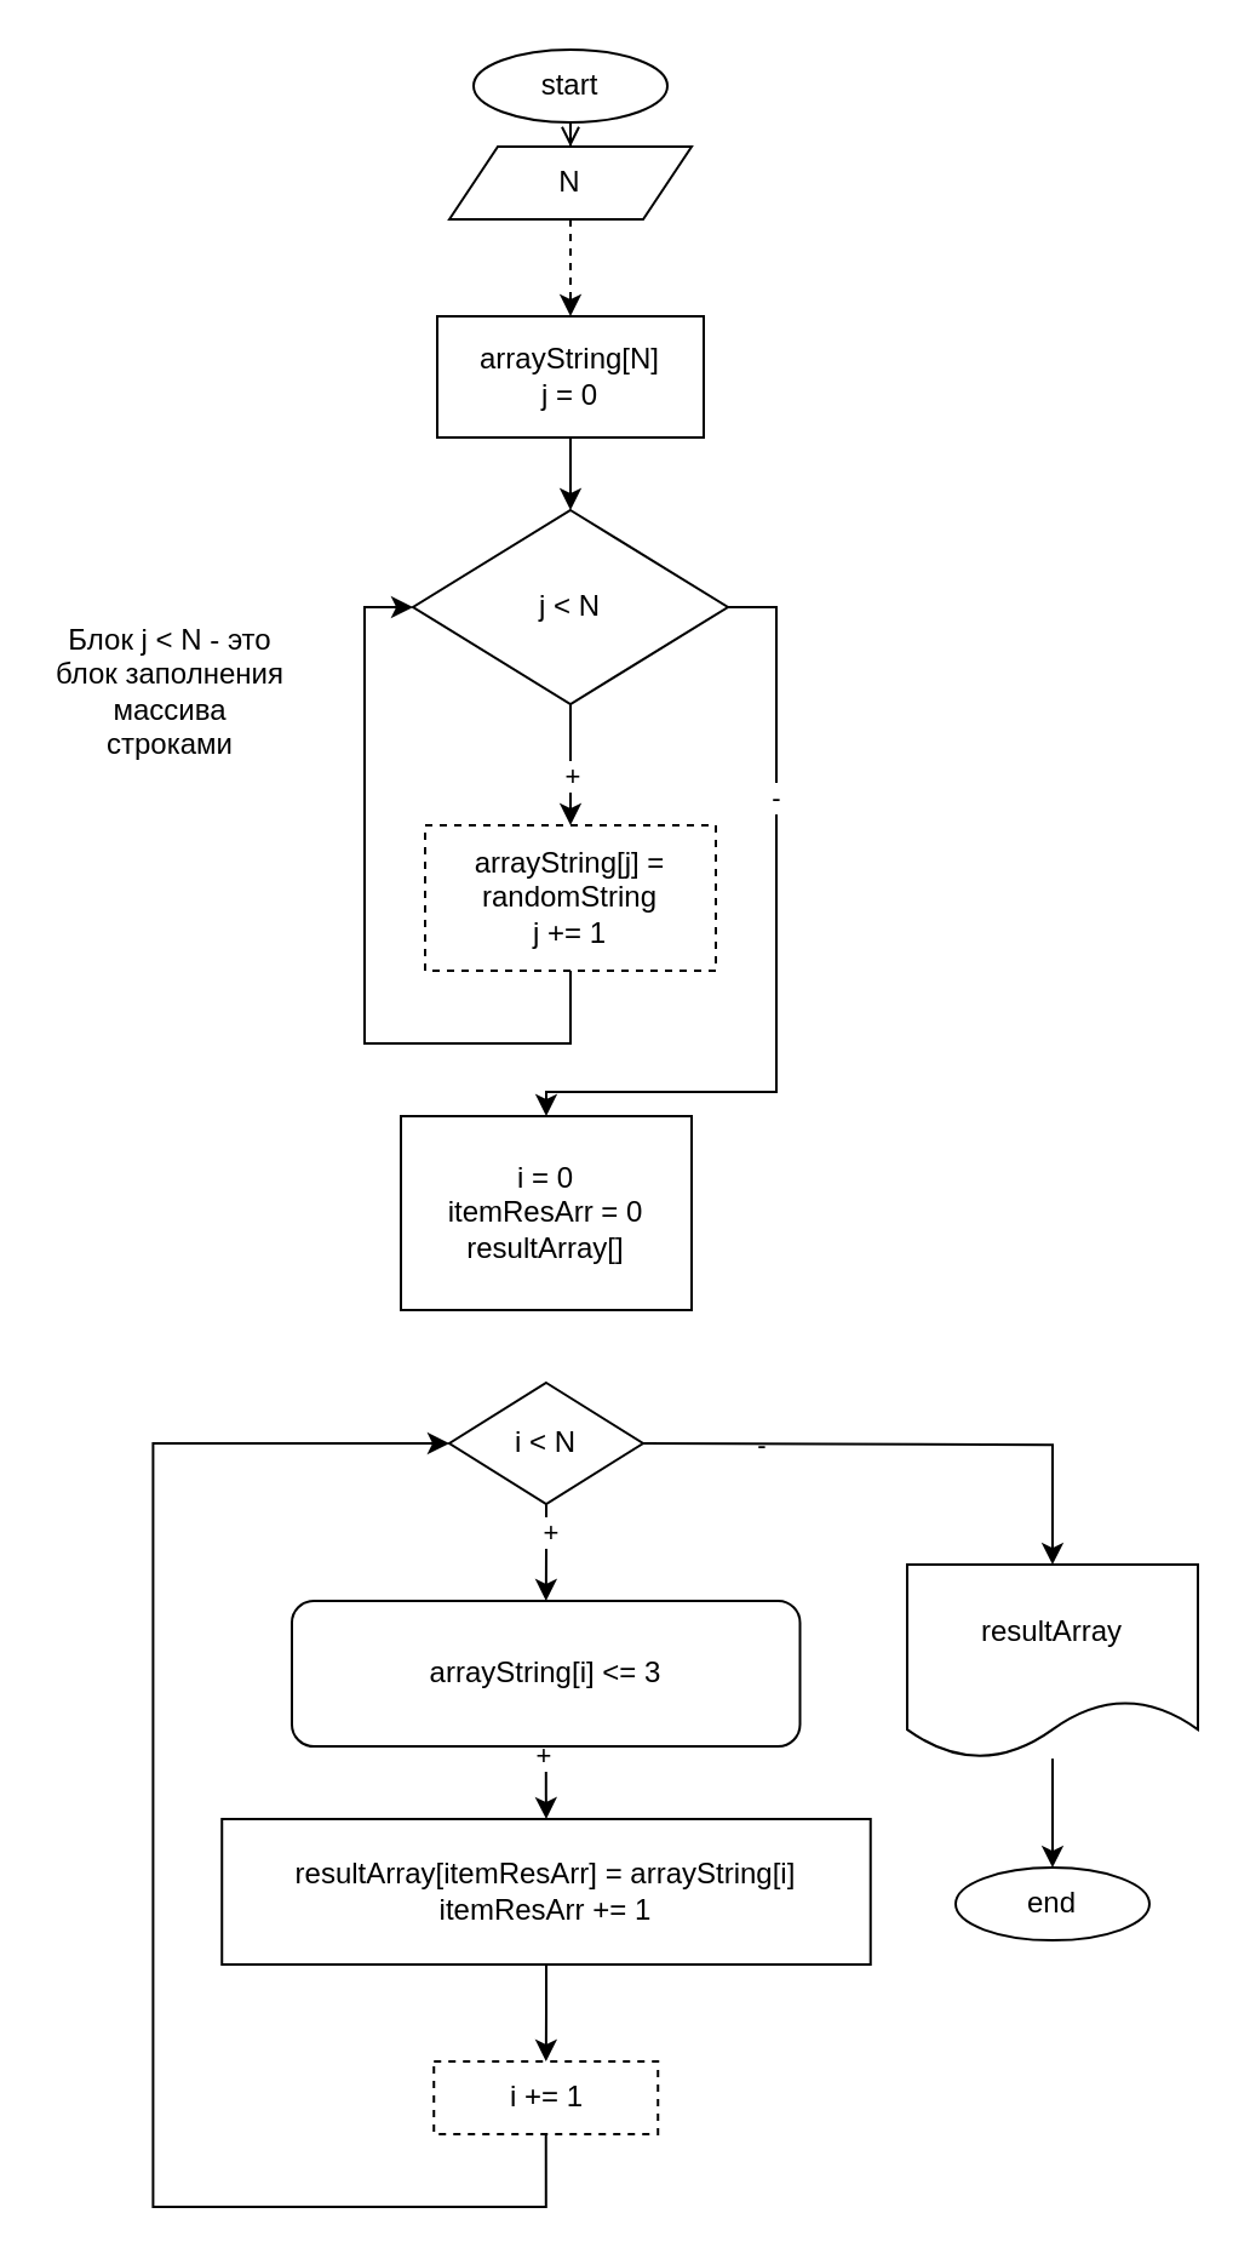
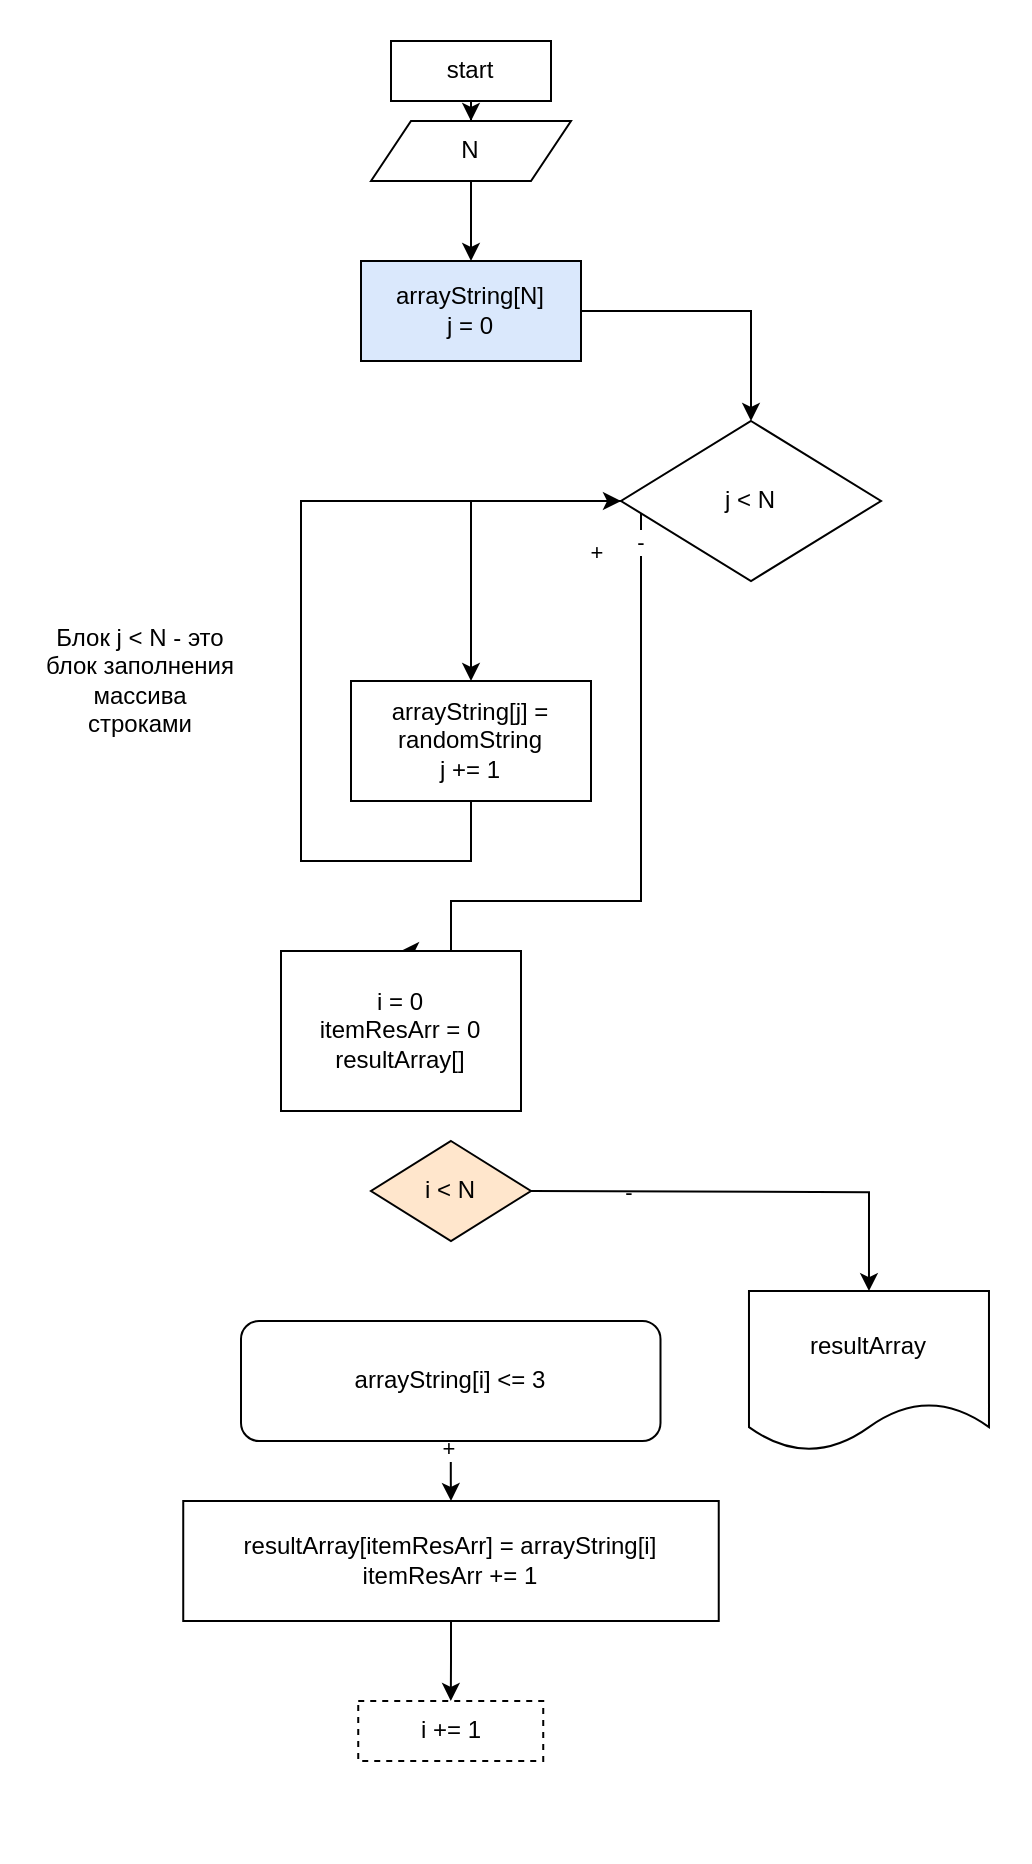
  <mxCell id="0" />
  <mxCell id="1" parent="0" />
- <mxCell id="2" value="" style="edgeStyle=orthogonalEdgeStyle;rounded=0;orthogonalLoop=1;jettySize=auto;html=1;endArrow=open;" edge="1" parent="1" source="3" target="12"><mxGeometry relative="1" as="geometry" /></mxCell>
- <mxCell id="3" value="start" style="ellipse;whiteSpace=wrap;html=1;" vertex="1" parent="1"><mxGeometry x="195" y="20" width="80" height="30" as="geometry" /></mxCell>
+ <mxCell id="2" value="" style="edgeStyle=orthogonalEdgeStyle;rounded=0;orthogonalLoop=1;jettySize=auto;html=1;" edge="1" parent="1" source="3" target="12"><mxGeometry relative="1" as="geometry" /></mxCell>
+ <mxCell id="3" value="start" style="whiteSpace=wrap;html=1;rounded=0;" vertex="1" parent="1"><mxGeometry x="195" y="20" width="80" height="30" as="geometry" /></mxCell>
  <mxCell id="4" value="" style="edgeStyle=orthogonalEdgeStyle;rounded=0;orthogonalLoop=1;jettySize=auto;html=1;" edge="1" parent="1" source="5" target="10"><mxGeometry relative="1" as="geometry" /></mxCell>
- <mxCell id="5" value="&lt;div&gt;arrayString[N]&lt;/div&gt;&lt;div&gt;j = 0&lt;/div&gt;" style="rounded=0;whiteSpace=wrap;html=1;" vertex="1" parent="1"><mxGeometry x="180" y="130" width="110" height="50" as="geometry" /></mxCell>
+ <mxCell id="5" value="&lt;div&gt;arrayString[N]&lt;/div&gt;&lt;div&gt;j = 0&lt;/div&gt;" style="rounded=0;whiteSpace=wrap;html=1;fillColor=#dae8fc;" vertex="1" parent="1"><mxGeometry x="180" y="130" width="110" height="50" as="geometry" /></mxCell>
  <mxCell id="6" value="" style="edgeStyle=orthogonalEdgeStyle;rounded=0;orthogonalLoop=1;jettySize=auto;html=1;" edge="1" parent="1" source="10" target="14"><mxGeometry relative="1" as="geometry" /></mxCell>
  <mxCell id="7" value="&lt;div&gt;+&lt;/div&gt;" style="edgeLabel;html=1;align=center;verticalAlign=middle;resizable=0;points=[];" vertex="1" connectable="0" parent="6"><mxGeometry x="-0.84" relative="1" as="geometry"><mxPoint y="25" as="offset" /></mxGeometry></mxCell>
  <mxCell id="8" style="edgeStyle=orthogonalEdgeStyle;rounded=0;orthogonalLoop=1;jettySize=auto;html=1;entryX=0.5;entryY=0;entryDx=0;entryDy=0;exitX=1;exitY=0.5;exitDx=0;exitDy=0;" edge="1" parent="1" source="10" target="27"><mxGeometry relative="1" as="geometry"><Array as="points"><mxPoint x="320" y="250" /><mxPoint x="320" y="450" /><mxPoint x="225" y="450" /></Array></mxGeometry></mxCell>
  <mxCell id="9" value="-" style="edgeLabel;html=1;align=center;verticalAlign=middle;resizable=0;points=[];" vertex="1" connectable="0" parent="8"><mxGeometry x="-0.396" y="-1" relative="1" as="geometry"><mxPoint as="offset" /></mxGeometry></mxCell>
- <mxCell id="10" value="j &amp;lt; N" style="rhombus;whiteSpace=wrap;html=1;" vertex="1" parent="1"><mxGeometry x="170" y="210" width="130" height="80" as="geometry" /></mxCell>
- <mxCell id="11" value="" style="edgeStyle=orthogonalEdgeStyle;rounded=0;orthogonalLoop=1;jettySize=auto;html=1;dashed=1;" edge="1" parent="1" source="12" target="5"><mxGeometry relative="1" as="geometry" /></mxCell>
+ <mxCell id="10" value="j &amp;lt; N" style="rhombus;whiteSpace=wrap;html=1;" vertex="1" parent="1"><mxGeometry x="310" y="210" width="130" height="80" as="geometry" /></mxCell>
+ <mxCell id="11" value="" style="edgeStyle=orthogonalEdgeStyle;rounded=0;orthogonalLoop=1;jettySize=auto;html=1;" edge="1" parent="1" source="12" target="5"><mxGeometry relative="1" as="geometry" /></mxCell>
  <mxCell id="12" value="N" style="shape=parallelogram;perimeter=parallelogramPerimeter;whiteSpace=wrap;html=1;fixedSize=1;" vertex="1" parent="1"><mxGeometry x="185" y="60" width="100" height="30" as="geometry" /></mxCell>
  <mxCell id="13" style="edgeStyle=orthogonalEdgeStyle;rounded=0;orthogonalLoop=1;jettySize=auto;html=1;entryX=0;entryY=0.5;entryDx=0;entryDy=0;exitX=0.5;exitY=1;exitDx=0;exitDy=0;" edge="1" parent="1" source="14" target="10"><mxGeometry relative="1" as="geometry"><Array as="points"><mxPoint x="235" y="430" /><mxPoint x="150" y="430" /><mxPoint x="150" y="250" /></Array></mxGeometry></mxCell>
- <mxCell id="14" value="&lt;div&gt;arrayString[j] = randomString&lt;br&gt;&lt;/div&gt;&lt;div&gt;j += 1&lt;br&gt;&lt;/div&gt;" style="rounded=0;whiteSpace=wrap;html=1;dashed=1;" vertex="1" parent="1"><mxGeometry x="175" y="340" width="120" height="60" as="geometry" /></mxCell>
+ <mxCell id="14" value="&lt;div&gt;arrayString[j] = randomString&lt;br&gt;&lt;/div&gt;&lt;div&gt;j += 1&lt;br&gt;&lt;/div&gt;" style="rounded=0;whiteSpace=wrap;html=1;" vertex="1" parent="1"><mxGeometry x="175" y="340" width="120" height="60" as="geometry" /></mxCell>
  <mxCell id="15" value="" style="edgeStyle=orthogonalEdgeStyle;rounded=0;orthogonalLoop=1;jettySize=auto;html=1;" edge="1" parent="1" source="16" target="25"><mxGeometry relative="1" as="geometry" /></mxCell>
  <mxCell id="16" value="&lt;div&gt;resultArray[itemResArr] = arrayString[i]&lt;/div&gt;&lt;div&gt;itemResArr += 1&lt;br&gt;&lt;/div&gt;" style="rounded=0;whiteSpace=wrap;html=1;" vertex="1" parent="1"><mxGeometry x="91.12" y="750" width="267.75" height="60" as="geometry" /></mxCell>
- <mxCell id="17" value="" style="edgeStyle=orthogonalEdgeStyle;rounded=0;orthogonalLoop=1;jettySize=auto;html=1;" edge="1" parent="1" source="20" target="23"><mxGeometry relative="1" as="geometry" /></mxCell>
- <mxCell id="18" value="+" style="edgeLabel;html=1;align=center;verticalAlign=middle;resizable=0;points=[];" vertex="1" connectable="0" parent="17"><mxGeometry x="-0.422" y="1" relative="1" as="geometry"><mxPoint as="offset" /></mxGeometry></mxCell>
  <mxCell id="19" value="-" style="edgeLabel;html=1;align=center;verticalAlign=middle;resizable=0;points=[];" vertex="1" connectable="0" parent="1"><mxGeometry x="313.778" y="595.059" as="geometry" /></mxCell>
- <mxCell id="20" value="i &amp;lt; N" style="rhombus;whiteSpace=wrap;html=1;" vertex="1" parent="1"><mxGeometry x="184.99" y="570" width="80" height="50" as="geometry" /></mxCell>
+ <mxCell id="20" value="i &amp;lt; N" style="rhombus;whiteSpace=wrap;html=1;fillColor=#ffe6cc;" vertex="1" parent="1"><mxGeometry x="184.99" y="570" width="80" height="50" as="geometry" /></mxCell>
  <mxCell id="21" value="" style="edgeStyle=orthogonalEdgeStyle;rounded=0;orthogonalLoop=1;jettySize=auto;html=1;" edge="1" parent="1" source="23" target="16"><mxGeometry relative="1" as="geometry" /></mxCell>
  <mxCell id="22" value="+" style="edgeLabel;html=1;align=center;verticalAlign=middle;resizable=0;points=[];" vertex="1" connectable="0" parent="21"><mxGeometry x="-0.778" y="-1" relative="1" as="geometry"><mxPoint as="offset" /></mxGeometry></mxCell>
  <mxCell id="23" value="arrayString[i] &amp;lt;= 3" style="whiteSpace=wrap;html=1;rounded=1;" vertex="1" parent="1"><mxGeometry x="120" y="660" width="209.75" height="60" as="geometry" /></mxCell>
- <mxCell id="24" style="edgeStyle=orthogonalEdgeStyle;rounded=0;orthogonalLoop=1;jettySize=auto;html=1;entryX=0;entryY=0.5;entryDx=0;entryDy=0;exitX=0.5;exitY=1;exitDx=0;exitDy=0;" edge="1" parent="1" source="25" target="20"><mxGeometry relative="1" as="geometry"><Array as="points"><mxPoint x="224.74" y="910" /><mxPoint x="62.74" y="910" /><mxPoint x="62.74" y="595" /></Array></mxGeometry></mxCell>
  <mxCell id="25" value="i += 1" style="rounded=0;whiteSpace=wrap;html=1;dashed=1;" vertex="1" parent="1"><mxGeometry x="178.62" y="850" width="92.5" height="30" as="geometry" /></mxCell>
- <mxCell id="26" value="Блок j &amp;lt; N - это блок заполнения массива строками" style="text;html=1;strokeColor=none;fillColor=none;align=center;verticalAlign=middle;whiteSpace=wrap;rounded=0;" vertex="1" parent="1"><mxGeometry x="20" y="250" width="100" height="70" as="geometry" /></mxCell>
- <mxCell id="27" value="&lt;div&gt;i = 0&lt;/div&gt;&lt;div&gt;itemResArr = 0&lt;br&gt;&lt;/div&gt;&lt;div&gt;resultArray[]&lt;br&gt;&lt;/div&gt;" style="rounded=0;whiteSpace=wrap;html=1;" vertex="1" parent="1"><mxGeometry x="165" y="460" width="120" height="80" as="geometry" /></mxCell>
+ <mxCell id="26" value="Блок j &amp;lt; N - это блок заполнения массива строками" style="text;html=1;strokeColor=none;fillColor=none;align=center;verticalAlign=middle;whiteSpace=wrap;rounded=0;" vertex="1" parent="1"><mxGeometry x="20" y="305" width="100" height="70" as="geometry" /></mxCell>
+ <mxCell id="27" value="&lt;div&gt;i = 0&lt;/div&gt;&lt;div&gt;itemResArr = 0&lt;br&gt;&lt;/div&gt;&lt;div&gt;resultArray[]&lt;br&gt;&lt;/div&gt;" style="rounded=0;whiteSpace=wrap;html=1;" vertex="1" parent="1"><mxGeometry x="140" y="475" width="120" height="80" as="geometry" /></mxCell>
  <mxCell id="28" style="edgeStyle=orthogonalEdgeStyle;rounded=0;orthogonalLoop=1;jettySize=auto;html=1;entryX=0.5;entryY=0;entryDx=0;entryDy=0;" edge="1" parent="1" target="30"><mxGeometry relative="1" as="geometry"><mxPoint x="264.99" y="595.06" as="sourcePoint" /></mxGeometry></mxCell>
- <mxCell id="29" value="" style="edgeStyle=orthogonalEdgeStyle;rounded=0;orthogonalLoop=1;jettySize=auto;html=1;" edge="1" parent="1" source="30" target="31"><mxGeometry relative="1" as="geometry" /></mxCell>
  <mxCell id="30" value="resultArray" style="shape=document;whiteSpace=wrap;html=1;boundedLbl=1;" vertex="1" parent="1"><mxGeometry x="373.99" y="645.06" width="120" height="80" as="geometry" /></mxCell>
- <mxCell id="31" value="end" style="ellipse;whiteSpace=wrap;html=1;" vertex="1" parent="1"><mxGeometry x="393.99" y="770.06" width="80" height="30" as="geometry" /></mxCell>
